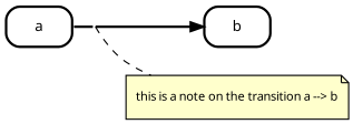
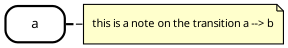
  digraph {
    compound=true
    fontname="Noto Sans"
    fontsize=12
    nodesep=0.3
    ordering=out
    penwidth=2.0
    ranksep=0.1
    splines=true
    rankdir=LR
    node [fillcolor="#FFFFFF01" fontname="Noto Sans" fontsize=12 margin=0 penwidth=2.0 shape=plaintext style=filled]
    edge [arrowhead=none fontname="Noto Sans" fontsize=10 penwidth=2]
    n1 [label=<     <table align="center" cellborder="0" border="2" style="rounded" width="48">       <tr><td width="48" cellpadding="7">a</td></tr>     </table>   >]
    i_note_tr_a_b_1 [fixedsize=true height=0 shape=point style=invis width=0]
-   n3 [label=<     <table align="center" cellborder="0" border="2" style="rounded" width="48">       <tr><td width="48" cellpadding="7">b</td></tr>     </table>   >]
    n4 [color=black fillcolor="#ffffcc" fontcolor=black fontsize=10 label="this is a note on the transition a --> b\l" penwidth=1.0 shape=note margin=""]
    n1 -> i_note_tr_a_b_1
-   i_note_tr_a_b_1 -> n3 [label="    \l" arrowhead=""]
    i_note_tr_a_b_1 -> n4 [arrowtail=none style=dashed weight=0 penwidth=""]
  }
